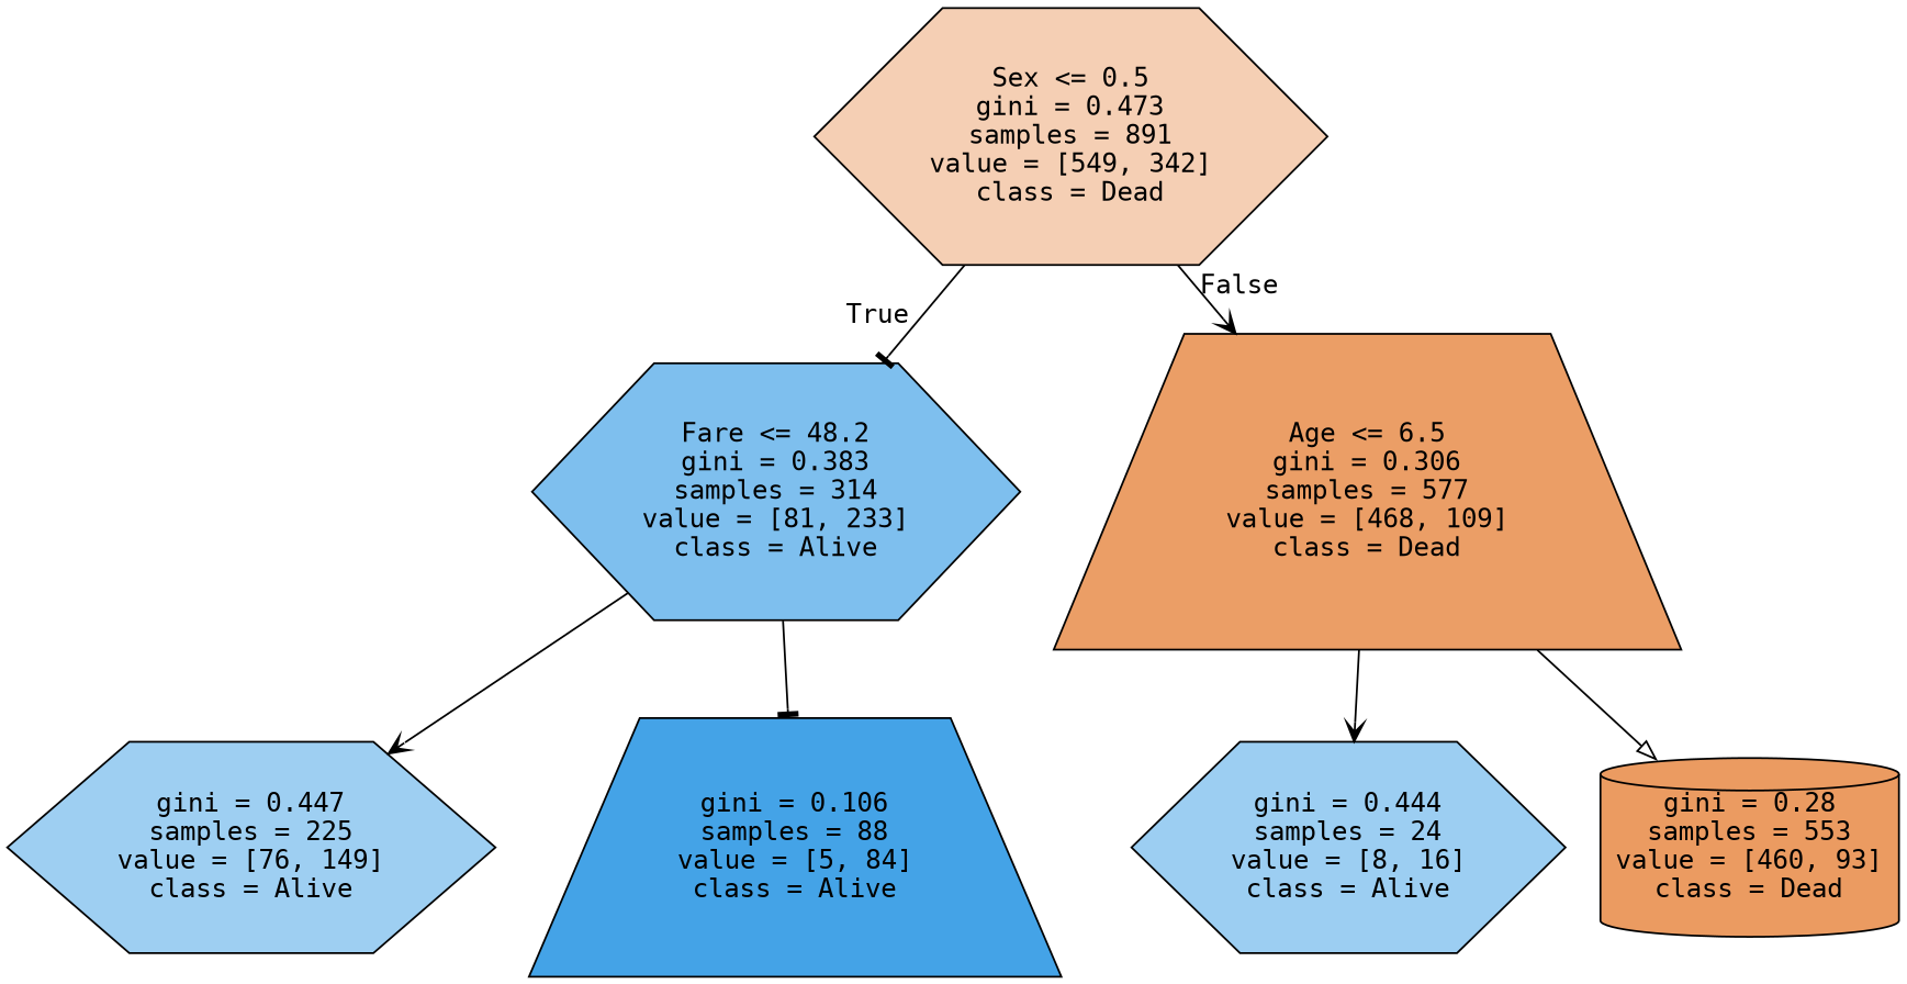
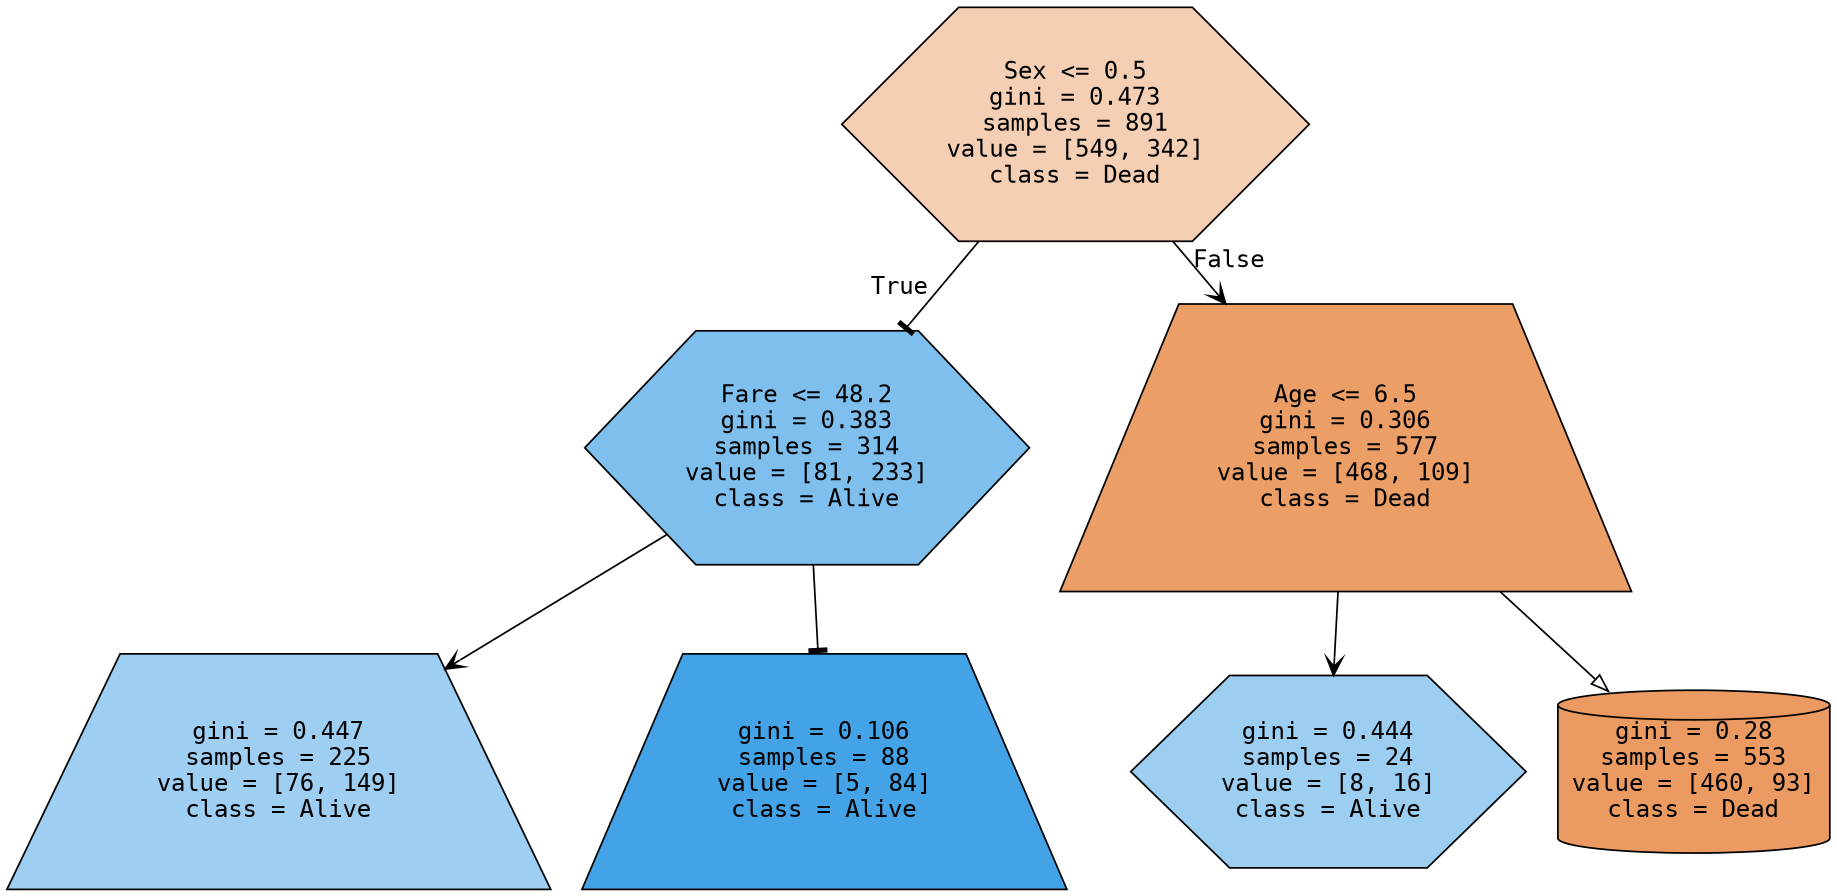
  digraph {
    fontname="DejaVu Sans Mono"
    node [color=black fontname="DejaVu Sans Mono" shape=hexagon style=filled]
    edge [arrowhead=vee fontname="DejaVu Sans Mono"]
    n1 [fillcolor="#e5813960" label="Sex <= 0.5\ngini = 0.473\nsamples = 891\nvalue = [549, 342]\nclass = Dead"]
    n2 [fillcolor="#399de5a6" label="Fare <= 48.2\ngini = 0.383\nsamples = 314\nvalue = [81, 233]\nclass = Alive"]
    n3 [fillcolor="#e58139c4" label="Age <= 6.5\ngini = 0.306\nsamples = 577\nvalue = [468, 109]\nclass = Dead" shape=trapezium]
-   n4 [fillcolor="#399de57d" label="gini = 0.447\nsamples = 225\nvalue = [76, 149]\nclass = Alive"]
+   n4 [fillcolor="#399de57d" label="gini = 0.447\nsamples = 225\nvalue = [76, 149]\nclass = Alive" shape=trapezium]
    n5 [fillcolor="#399de5f0" label="gini = 0.106\nsamples = 88\nvalue = [5, 84]\nclass = Alive" shape=trapezium]
    n6 [fillcolor="#399de57f" label="gini = 0.444\nsamples = 24\nvalue = [8, 16]\nclass = Alive"]
    n7 [fillcolor="#e58139cb" label="gini = 0.28\nsamples = 553\nvalue = [460, 93]\nclass = Dead" shape=cylinder]
    n1 -> n2 [arrowhead=tee headlabel=True labelangle=45 labeldistance=2.5]
    n1 -> n3 [headlabel=False labelangle=-45 labeldistance=2.5]
    n2 -> n4
    n2 -> n5 [arrowhead=tee]
    n3 -> n6
    n3 -> n7 [arrowhead=onormal]
  }
